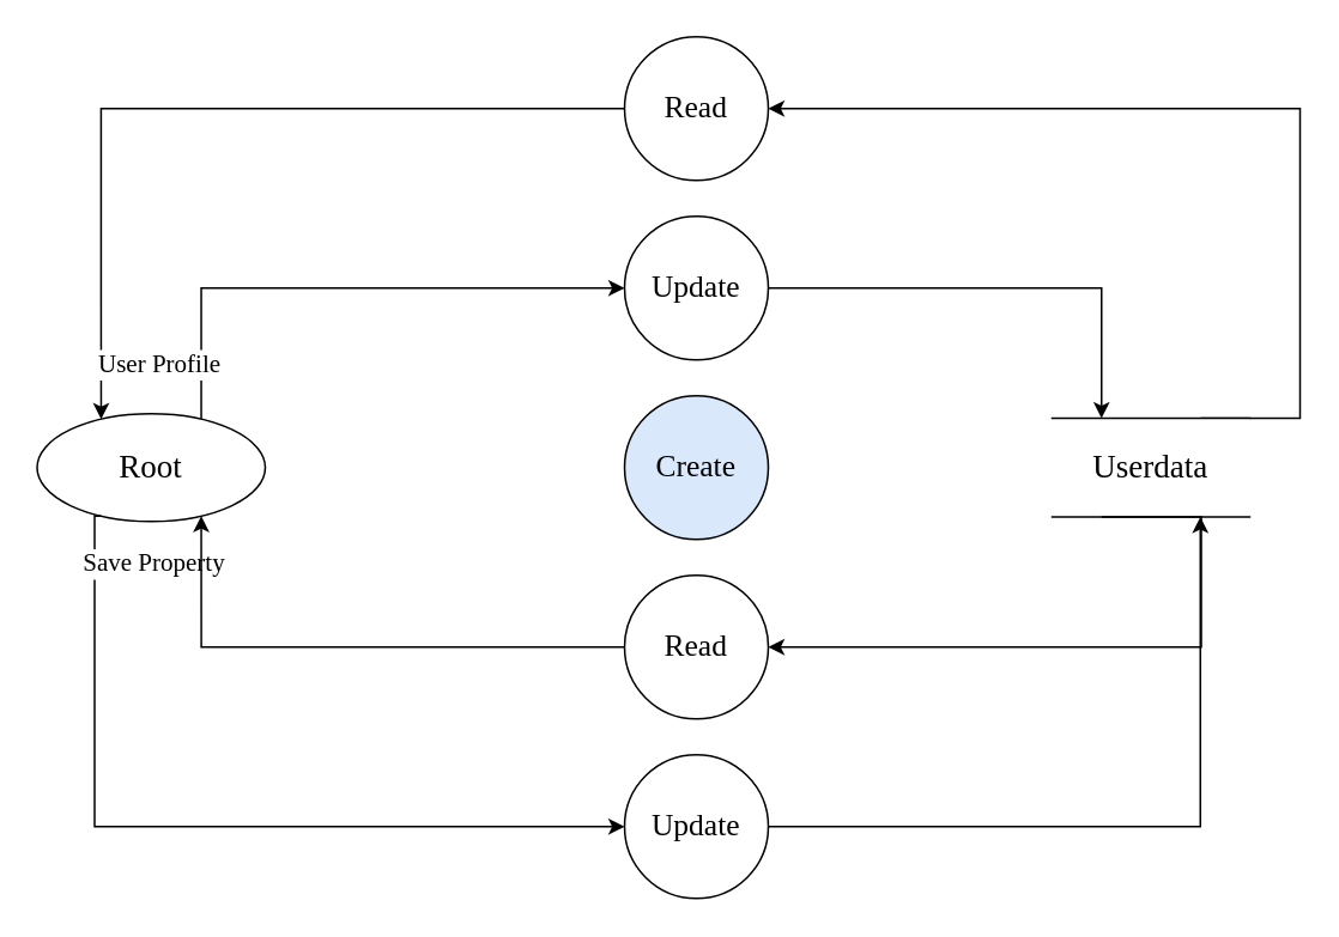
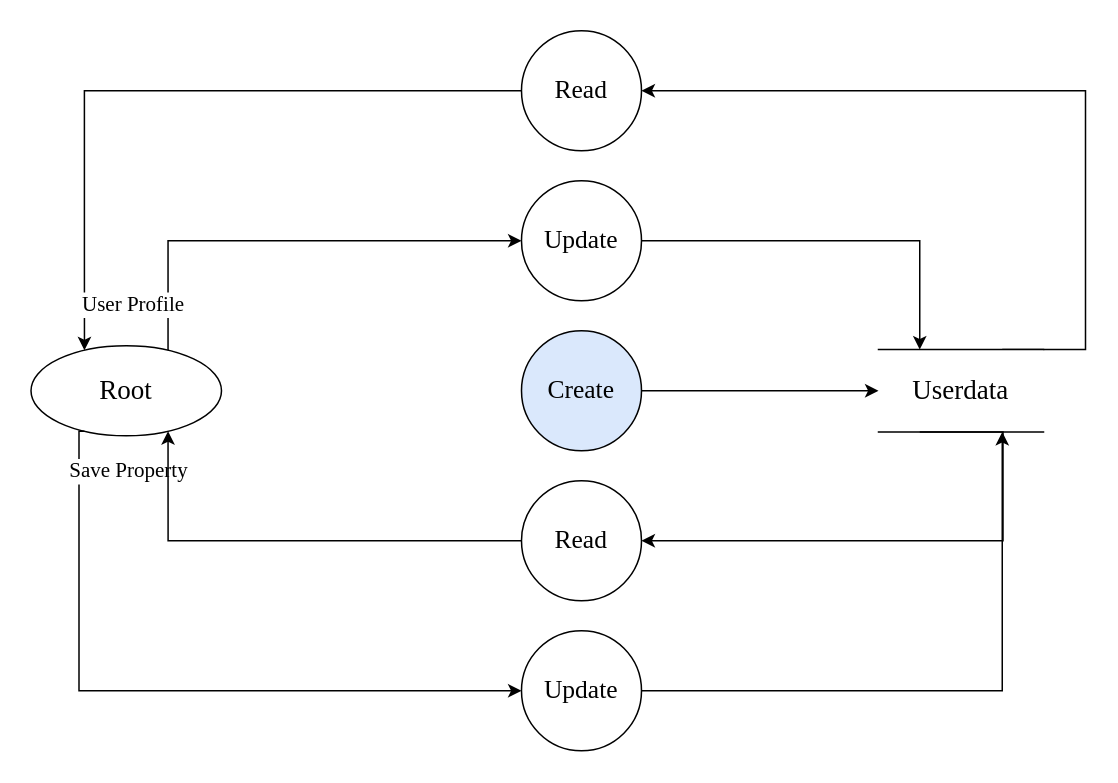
  <mxCell id="0" />
  <mxCell id="1" parent="0" />
  <mxCell id="2" style="rounded=0;orthogonalLoop=1;jettySize=auto;html=1;exitX=0.75;exitY=0;exitDx=0;exitDy=0;endArrow=classic;endFill=1;fontFamily=Times New Roman;edgeStyle=elbowEdgeStyle;elbow=vertical;" parent="1" source="3" target="10" edge="1"><mxGeometry relative="1" as="geometry"><Array as="points"><mxPoint x="310" y="160" /></Array></mxGeometry></mxCell>
  <mxCell id="3" value="&lt;font style=&quot;font-size: 18px&quot;&gt;Root&lt;/font&gt;" style="ellipse;whiteSpace=wrap;html=1;fontFamily=Times New Roman;" parent="1" vertex="1"><mxGeometry x="20" y="230" width="127" height="60" as="geometry" /></mxCell>
  <mxCell id="4" style="edgeStyle=orthogonalEdgeStyle;rounded=0;orthogonalLoop=1;jettySize=auto;html=1;entryX=0.25;entryY=0;entryDx=0;entryDy=0;fontFamily=Times New Roman;fontSize=14;endArrow=classic;endFill=1;elbow=vertical;" parent="1" source="6" target="3" edge="1"><mxGeometry relative="1" as="geometry" /></mxCell>
  <mxCell id="5" value="User Profile" style="edgeLabel;html=1;align=center;verticalAlign=middle;resizable=0;points=[];fontSize=14;fontFamily=Times New Roman;" parent="4" vertex="1" connectable="0"><mxGeometry x="0.869" y="-1" relative="1" as="geometry"><mxPoint x="33" as="offset" /></mxGeometry></mxCell>
  <mxCell id="6" value="&lt;p&gt;&lt;span style=&quot;line-height: 1.1&quot;&gt;&lt;font style=&quot;font-size: 17px&quot;&gt;Read&lt;/font&gt;&lt;/span&gt;&lt;/p&gt;" style="ellipse;whiteSpace=wrap;html=1;aspect=fixed;shadow=0;sketch=0;rotation=0;fontFamily=Times New Roman;" parent="1" vertex="1"><mxGeometry x="347" y="20" width="80" height="80" as="geometry" /></mxCell>
  <mxCell id="7" style="edgeStyle=orthogonalEdgeStyle;rounded=0;orthogonalLoop=1;jettySize=auto;html=1;exitX=0.75;exitY=0;exitDx=0;exitDy=0;endArrow=classic;endFill=1;fontFamily=Times New Roman;" parent="1" source="8" target="6" edge="1"><mxGeometry relative="1" as="geometry"><Array as="points"><mxPoint x="723" y="60" /></Array></mxGeometry></mxCell>
  <mxCell id="8" value="&lt;font style=&quot;font-size: 18px&quot;&gt;Userdata&lt;/font&gt;" style="shape=partialRectangle;whiteSpace=wrap;html=1;left=0;right=0;fillColor=default;rounded=0;shadow=0;glass=0;sketch=0;fontFamily=Times New Roman;fontSize=16;gradientColor=none;" parent="1" vertex="1"><mxGeometry x="585" y="232.5" width="110" height="55" as="geometry" /></mxCell>
  <mxCell id="9" style="edgeStyle=orthogonalEdgeStyle;rounded=0;orthogonalLoop=1;jettySize=auto;html=1;exitX=1;exitY=0.5;exitDx=0;exitDy=0;entryX=0.25;entryY=0;entryDx=0;entryDy=0;endArrow=classic;endFill=1;fontFamily=Times New Roman;" parent="1" source="10" target="8" edge="1"><mxGeometry relative="1" as="geometry" /></mxCell>
  <mxCell id="10" value="&lt;p&gt;&lt;span style=&quot;line-height: 1.1&quot;&gt;&lt;font style=&quot;font-size: 17px&quot;&gt;Update&lt;/font&gt;&lt;/span&gt;&lt;/p&gt;" style="ellipse;whiteSpace=wrap;html=1;aspect=fixed;shadow=0;sketch=0;rotation=0;fontFamily=Times New Roman;" parent="1" vertex="1"><mxGeometry x="347" y="120" width="80" height="80" as="geometry" /></mxCell>
  <mxCell id="11" style="edgeStyle=orthogonalEdgeStyle;rounded=0;orthogonalLoop=1;jettySize=auto;html=1;exitX=0.25;exitY=1;exitDx=0;exitDy=0;endArrow=classic;endFill=1;fontFamily=Times New Roman;" parent="1" source="3" target="19" edge="1"><mxGeometry relative="1" as="geometry"><mxPoint x="177" y="435" as="sourcePoint" /><Array as="points"><mxPoint x="52" y="460" /></Array></mxGeometry></mxCell>
  <mxCell id="12" value="Save Property" style="edgeLabel;html=1;align=center;verticalAlign=middle;resizable=0;points=[];fontSize=14;fontFamily=Times New Roman;" parent="11" vertex="1" connectable="0"><mxGeometry x="-0.85" y="-2" relative="1" as="geometry"><mxPoint x="34" y="-5" as="offset" /></mxGeometry></mxCell>
  <mxCell id="13" style="edgeStyle=orthogonalEdgeStyle;rounded=0;orthogonalLoop=1;jettySize=auto;html=1;entryX=0.75;entryY=1;entryDx=0;entryDy=0;fontFamily=Times New Roman;fontSize=14;endArrow=classic;endFill=1;elbow=vertical;" parent="1" source="14" target="3" edge="1"><mxGeometry relative="1" as="geometry"><mxPoint x="177" y="405" as="targetPoint" /></mxGeometry></mxCell>
  <mxCell id="14" value="&lt;p&gt;&lt;span style=&quot;line-height: 1.1&quot;&gt;&lt;font style=&quot;font-size: 17px&quot;&gt;Read&lt;/font&gt;&lt;/span&gt;&lt;/p&gt;" style="ellipse;whiteSpace=wrap;html=1;aspect=fixed;shadow=0;sketch=0;rotation=0;fontFamily=Times New Roman;" parent="1" vertex="1"><mxGeometry x="347" y="320" width="80" height="80" as="geometry" /></mxCell>
  <mxCell id="15" style="edgeStyle=orthogonalEdgeStyle;rounded=0;orthogonalLoop=1;jettySize=auto;html=1;endArrow=classic;endFill=1;fontFamily=Times New Roman;exitX=0.25;exitY=1;exitDx=0;exitDy=0;" parent="1" source="8" target="14" edge="1"><mxGeometry relative="1" as="geometry"><mxPoint x="587" y="406.25" as="sourcePoint" /><Array as="points"><mxPoint x="668" y="360" /></Array></mxGeometry></mxCell>
+ <mxCell id="16" style="edgeStyle=orthogonalEdgeStyle;rounded=0;orthogonalLoop=1;jettySize=auto;html=1;exitX=1;exitY=0.5;exitDx=0;exitDy=0;endArrow=classic;endFill=1;fontFamily=Times New Roman;" parent="1" source="17" target="8" edge="1"><mxGeometry relative="1" as="geometry"><mxPoint x="642" y="392.5" as="targetPoint" /><Array as="points"><mxPoint x="520" y="260" /><mxPoint x="520" y="260" /></Array></mxGeometry></mxCell>
  <mxCell id="17" value="&lt;p&gt;&lt;span style=&quot;line-height: 1.1&quot;&gt;&lt;font style=&quot;font-size: 17px&quot;&gt;Create&lt;/font&gt;&lt;/span&gt;&lt;/p&gt;" style="ellipse;whiteSpace=wrap;html=1;aspect=fixed;shadow=0;sketch=0;rotation=0;fontFamily=Times New Roman;fillColor=#dae8fc;" parent="1" vertex="1"><mxGeometry x="347" y="220" width="80" height="80" as="geometry" /></mxCell>
  <mxCell id="18" style="edgeStyle=orthogonalEdgeStyle;rounded=0;orthogonalLoop=1;jettySize=auto;html=1;exitX=1;exitY=0.5;exitDx=0;exitDy=0;entryX=0.75;entryY=1;entryDx=0;entryDy=0;endArrow=classic;endFill=1;fontFamily=Times New Roman;" parent="1" source="19" target="8" edge="1"><mxGeometry relative="1" as="geometry"><mxPoint x="587" y="433.75" as="targetPoint" /></mxGeometry></mxCell>
  <mxCell id="19" value="&lt;p&gt;&lt;span style=&quot;line-height: 1.1&quot;&gt;&lt;font style=&quot;font-size: 17px&quot;&gt;Update&lt;/font&gt;&lt;/span&gt;&lt;/p&gt;" style="ellipse;whiteSpace=wrap;html=1;aspect=fixed;shadow=0;sketch=0;rotation=0;fontFamily=Times New Roman;" parent="1" vertex="1"><mxGeometry x="347" y="420" width="80" height="80" as="geometry" /></mxCell>
